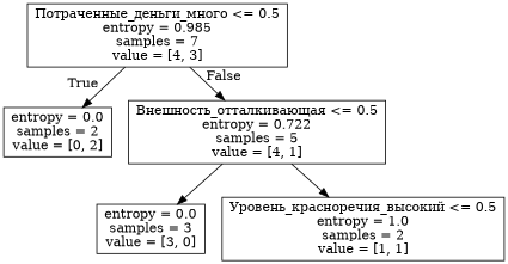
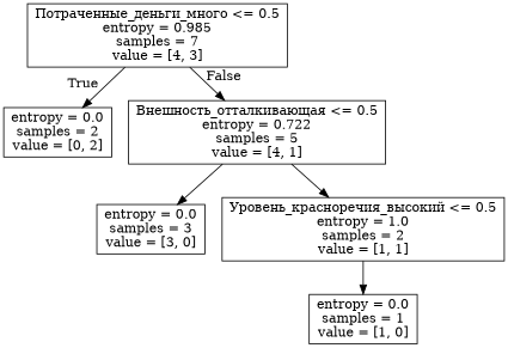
  digraph {
    node [shape=box]
    n1 [label="Потраченные_деньги_много <= 0.5\nentropy = 0.985\nsamples = 7\nvalue = [4, 3]"]
    n2 [label="entropy = 0.0\nsamples = 2\nvalue = [0, 2]"]
    n3 [label="Внешность_отталкивающая <= 0.5\nentropy = 0.722\nsamples = 5\nvalue = [4, 1]"]
    n4 [label="entropy = 0.0\nsamples = 3\nvalue = [3, 0]"]
    n5 [label="Уровень_красноречия_высокий <= 0.5\nentropy = 1.0\nsamples = 2\nvalue = [1, 1]"]
+   n6 [label="entropy = 0.0\nsamples = 1\nvalue = [1, 0]"]
    n1 -> n2 [headlabel=True labelangle=45 labeldistance=2.5]
    n1 -> n3 [headlabel=False labelangle=-45 labeldistance=2.5]
    n3 -> n4
    n3 -> n5
+   n5 -> n6
  }
